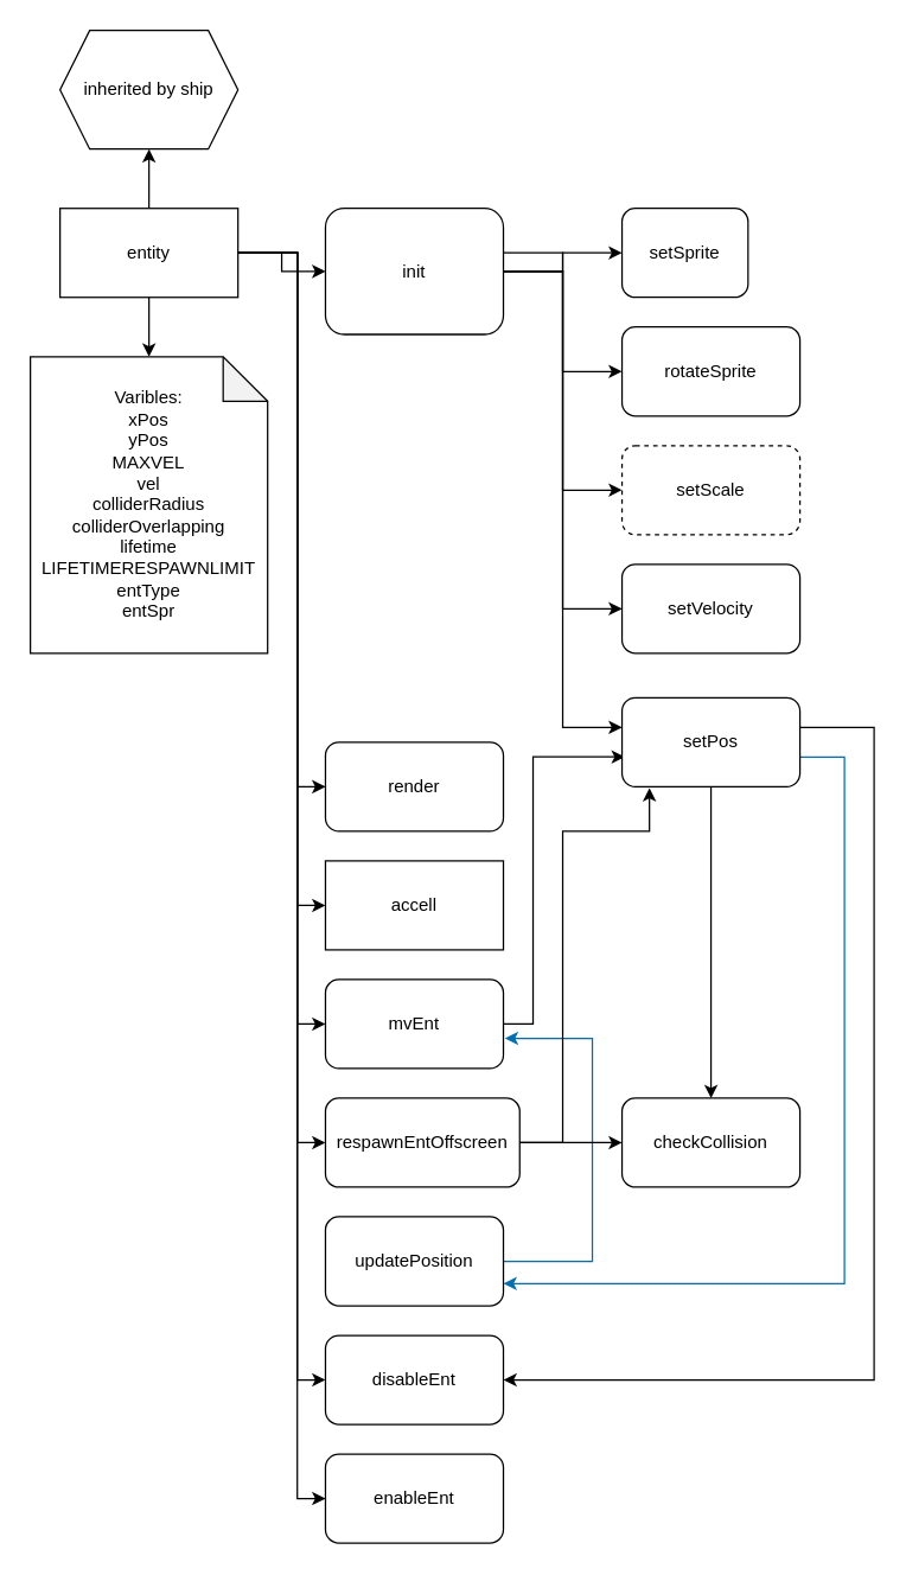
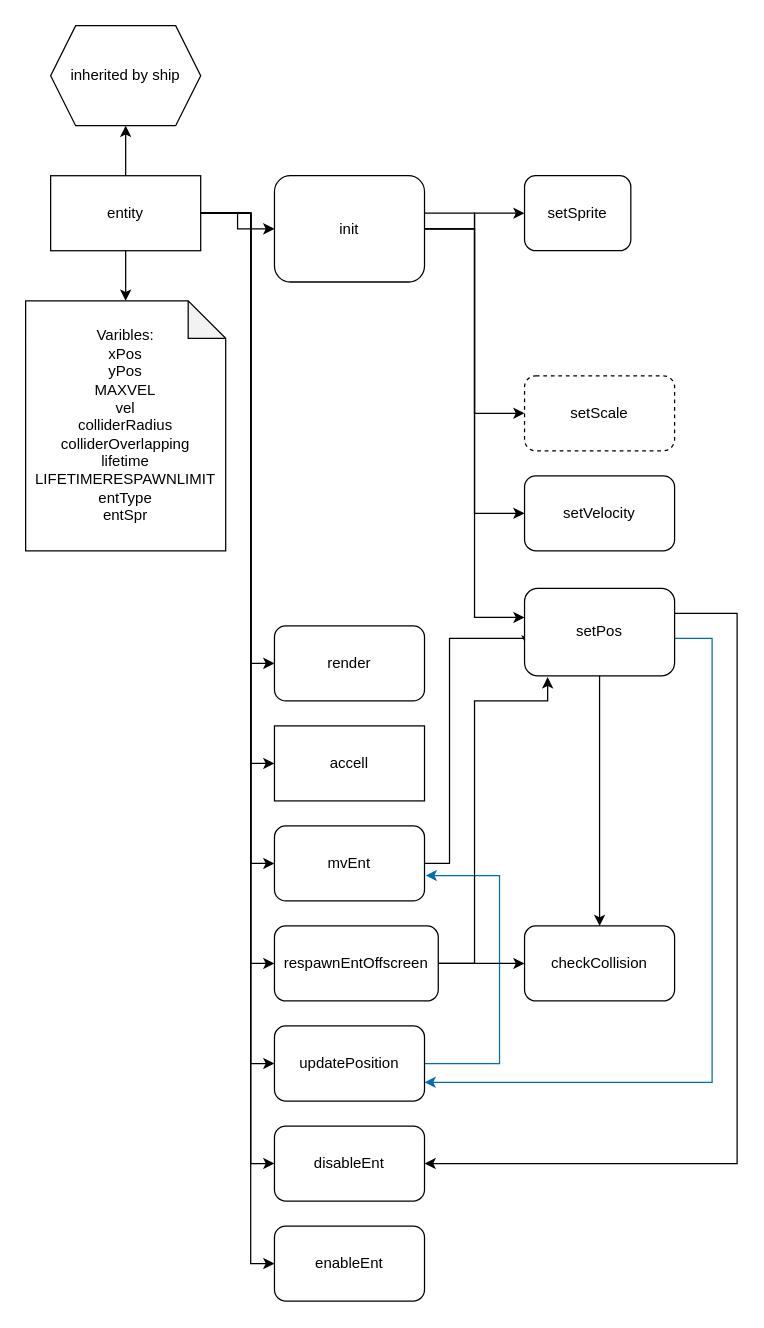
  <mxCell id="0" />
  <mxCell id="1" parent="0" />
  <mxCell id="2" style="edgeStyle=orthogonalEdgeStyle;rounded=0;orthogonalLoop=1;jettySize=auto;html=1;entryX=1;entryY=0.75;entryDx=0;entryDy=0;fillColor=#1ba1e2;strokeColor=#006EAF;" edge="1" parent="1" source="25" target="35"><mxGeometry relative="1" as="geometry"><Array as="points"><mxPoint x="569" y="510" /><mxPoint x="569" y="865" /></Array></mxGeometry></mxCell>
  <mxCell id="3" style="edgeStyle=orthogonalEdgeStyle;rounded=0;orthogonalLoop=1;jettySize=auto;html=1;entryX=1.008;entryY=0.662;entryDx=0;entryDy=0;entryPerimeter=0;fillColor=#1ba1e2;strokeColor=#006EAF;" edge="1" parent="1" source="35" target="30"><mxGeometry relative="1" as="geometry"><Array as="points"><mxPoint x="399" y="850" /><mxPoint x="399" y="700" /></Array></mxGeometry></mxCell>
  <mxCell id="4" style="edgeStyle=orthogonalEdgeStyle;rounded=0;orthogonalLoop=1;jettySize=auto;html=1;entryX=0.016;entryY=0.665;entryDx=0;entryDy=0;entryPerimeter=0;" parent="1" source="30" target="25" edge="1"><mxGeometry relative="1" as="geometry"><Array as="points"><mxPoint x="359" y="690" /><mxPoint x="359" y="510" /></Array><mxPoint x="389" y="530" as="targetPoint" /></mxGeometry></mxCell>
  <mxCell id="5" value="" style="edgeStyle=orthogonalEdgeStyle;rounded=0;orthogonalLoop=1;jettySize=auto;html=1;" parent="1" source="15" target="21" edge="1"><mxGeometry relative="1" as="geometry" /></mxCell>
  <mxCell id="6" style="edgeStyle=orthogonalEdgeStyle;rounded=0;orthogonalLoop=1;jettySize=auto;html=1;entryX=0;entryY=0.5;entryDx=0;entryDy=0;" parent="1" source="15" target="28" edge="1"><mxGeometry relative="1" as="geometry"><Array as="points"><mxPoint x="200" y="170" /><mxPoint x="200" y="530" /></Array></mxGeometry></mxCell>
  <mxCell id="7" style="edgeStyle=orthogonalEdgeStyle;rounded=0;orthogonalLoop=1;jettySize=auto;html=1;entryX=0;entryY=0.5;entryDx=0;entryDy=0;" parent="1" source="15" target="29" edge="1"><mxGeometry relative="1" as="geometry"><Array as="points"><mxPoint x="200" y="170" /><mxPoint x="200" y="610" /></Array></mxGeometry></mxCell>
  <mxCell id="8" style="edgeStyle=orthogonalEdgeStyle;rounded=0;orthogonalLoop=1;jettySize=auto;html=1;entryX=0;entryY=0.5;entryDx=0;entryDy=0;" parent="1" source="15" target="32" edge="1"><mxGeometry relative="1" as="geometry"><Array as="points"><mxPoint x="200" y="170" /><mxPoint x="200" y="770" /></Array></mxGeometry></mxCell>
  <mxCell id="9" style="edgeStyle=orthogonalEdgeStyle;rounded=0;orthogonalLoop=1;jettySize=auto;html=1;entryX=0;entryY=0.5;entryDx=0;entryDy=0;" parent="1" source="15" target="30" edge="1"><mxGeometry relative="1" as="geometry"><Array as="points"><mxPoint x="200" y="170" /><mxPoint x="200" y="690" /></Array></mxGeometry></mxCell>
+ <mxCell id="10" style="edgeStyle=orthogonalEdgeStyle;rounded=0;orthogonalLoop=1;jettySize=auto;html=1;entryX=0;entryY=0.5;entryDx=0;entryDy=0;" edge="1" parent="1" source="15" target="35"><mxGeometry relative="1" as="geometry"><Array as="points"><mxPoint x="200" y="170" /><mxPoint x="200" y="850" /></Array></mxGeometry></mxCell>
  <mxCell id="11" style="edgeStyle=orthogonalEdgeStyle;rounded=0;orthogonalLoop=1;jettySize=auto;html=1;entryX=0;entryY=0.5;entryDx=0;entryDy=0;" edge="1" parent="1" source="15" target="36"><mxGeometry relative="1" as="geometry"><Array as="points"><mxPoint x="200" y="170" /><mxPoint x="200" y="930" /></Array></mxGeometry></mxCell>
  <mxCell id="12" style="edgeStyle=orthogonalEdgeStyle;rounded=0;orthogonalLoop=1;jettySize=auto;html=1;entryX=0;entryY=0.5;entryDx=0;entryDy=0;" edge="1" parent="1" source="15" target="37"><mxGeometry relative="1" as="geometry"><Array as="points"><mxPoint x="200" y="170" /><mxPoint x="200" y="1010" /></Array></mxGeometry></mxCell>
  <mxCell id="13" style="edgeStyle=orthogonalEdgeStyle;rounded=0;orthogonalLoop=1;jettySize=auto;html=1;" edge="1" parent="1" source="15" target="38"><mxGeometry relative="1" as="geometry"><Array as="points"><mxPoint x="90" y="150" /><mxPoint x="90" y="150" /></Array></mxGeometry></mxCell>
  <mxCell id="14" style="edgeStyle=orthogonalEdgeStyle;rounded=0;orthogonalLoop=1;jettySize=auto;html=1;" edge="1" parent="1" source="15" target="40"><mxGeometry relative="1" as="geometry" /></mxCell>
  <mxCell id="15" value="entity" style="rounded=0;whiteSpace=wrap;html=1;" parent="1" vertex="1"><mxGeometry x="40" y="140" width="120" height="60" as="geometry" /></mxCell>
  <mxCell id="16" style="edgeStyle=orthogonalEdgeStyle;rounded=0;orthogonalLoop=1;jettySize=auto;html=1;" parent="1" source="21" target="22" edge="1"><mxGeometry relative="1" as="geometry"><mxPoint x="379" y="170" as="targetPoint" /></mxGeometry></mxCell>
- <mxCell id="17" style="edgeStyle=orthogonalEdgeStyle;rounded=0;orthogonalLoop=1;jettySize=auto;html=1;entryX=0;entryY=0.5;entryDx=0;entryDy=0;" parent="1" source="21" target="26" edge="1"><mxGeometry relative="1" as="geometry" /></mxCell>
  <mxCell id="18" style="edgeStyle=orthogonalEdgeStyle;rounded=0;orthogonalLoop=1;jettySize=auto;html=1;entryX=0;entryY=0.333;entryDx=0;entryDy=0;entryPerimeter=0;" parent="1" source="21" target="25" edge="1"><mxGeometry relative="1" as="geometry" /></mxCell>
  <mxCell id="19" style="edgeStyle=orthogonalEdgeStyle;rounded=0;orthogonalLoop=1;jettySize=auto;html=1;entryX=0;entryY=0.5;entryDx=0;entryDy=0;" parent="1" source="21" target="27" edge="1"><mxGeometry relative="1" as="geometry"><mxPoint x="329" y="400" as="targetPoint" /><Array as="points"><mxPoint x="379" y="170" /><mxPoint x="379" y="330" /></Array></mxGeometry></mxCell>
  <mxCell id="20" style="edgeStyle=orthogonalEdgeStyle;rounded=0;orthogonalLoop=1;jettySize=auto;html=1;entryX=0;entryY=0.5;entryDx=0;entryDy=0;" edge="1" parent="1" source="21" target="39"><mxGeometry relative="1" as="geometry" /></mxCell>
  <mxCell id="21" value="init" style="whiteSpace=wrap;html=1;rounded=1;glass=0;" parent="1" vertex="1"><mxGeometry x="219" y="140" width="120" height="85" as="geometry" /></mxCell>
  <mxCell id="22" value="setSprite" style="rounded=1;whiteSpace=wrap;html=1;" parent="1" vertex="1"><mxGeometry x="419" y="140" width="85" height="60" as="geometry" /></mxCell>
  <mxCell id="23" style="edgeStyle=orthogonalEdgeStyle;rounded=0;orthogonalLoop=1;jettySize=auto;html=1;entryX=0.5;entryY=0;entryDx=0;entryDy=0;" parent="1" source="25" target="34" edge="1"><mxGeometry relative="1" as="geometry" /></mxCell>
  <mxCell id="24" style="edgeStyle=orthogonalEdgeStyle;rounded=0;orthogonalLoop=1;jettySize=auto;html=1;entryX=1;entryY=0.5;entryDx=0;entryDy=0;" edge="1" parent="1" source="25" target="36"><mxGeometry relative="1" as="geometry"><Array as="points"><mxPoint x="589" y="490" /><mxPoint x="589" y="930" /></Array></mxGeometry></mxCell>
- <mxCell id="25" value="setPos" style="rounded=1;whiteSpace=wrap;html=1;" parent="1" vertex="1"><mxGeometry x="419" y="470" width="120" height="60" as="geometry" /></mxCell>
- <mxCell id="26" value="rotateSprite" style="rounded=1;whiteSpace=wrap;html=1;" parent="1" vertex="1"><mxGeometry x="419" y="220" width="120" height="60" as="geometry" /></mxCell>
+ <mxCell id="25" value="setPos" style="rounded=1;whiteSpace=wrap;html=1;" parent="1" vertex="1"><mxGeometry x="419" y="470" width="120" height="70" as="geometry" /></mxCell>
  <mxCell id="27" value="setScale" style="rounded=1;whiteSpace=wrap;html=1;dashed=1;" parent="1" vertex="1"><mxGeometry x="419" y="300" width="120" height="60" as="geometry" /></mxCell>
  <mxCell id="28" value="render" style="whiteSpace=wrap;html=1;rounded=1;glass=0;" parent="1" vertex="1"><mxGeometry x="219" y="500" width="120" height="60" as="geometry" /></mxCell>
  <mxCell id="29" value="accell" style="whiteSpace=wrap;html=1;glass=0;rounded=0;" parent="1" vertex="1"><mxGeometry x="219" y="580" width="120" height="60" as="geometry" /></mxCell>
  <mxCell id="30" value="mvEnt" style="rounded=1;whiteSpace=wrap;html=1;" parent="1" vertex="1"><mxGeometry x="219" y="660" width="120" height="60" as="geometry" /></mxCell>
  <mxCell id="31" style="edgeStyle=orthogonalEdgeStyle;rounded=0;orthogonalLoop=1;jettySize=auto;html=1;entryX=0;entryY=0.5;entryDx=0;entryDy=0;" parent="1" source="32" target="34" edge="1"><mxGeometry relative="1" as="geometry" /></mxCell>
  <mxCell id="32" value="respawnEntOffscreen" style="rounded=1;whiteSpace=wrap;html=1;" parent="1" vertex="1"><mxGeometry x="219" y="740" width="131" height="60" as="geometry" /></mxCell>
  <mxCell id="33" style="edgeStyle=orthogonalEdgeStyle;rounded=0;orthogonalLoop=1;jettySize=auto;html=1;entryX=0.154;entryY=1.014;entryDx=0;entryDy=0;entryPerimeter=0;" parent="1" source="32" target="25" edge="1"><mxGeometry relative="1" as="geometry"><Array as="points"><mxPoint x="379" y="770" /><mxPoint x="379" y="560" /><mxPoint x="438" y="560" /></Array></mxGeometry></mxCell>
  <mxCell id="34" value="checkCollision" style="rounded=1;whiteSpace=wrap;html=1;" parent="1" vertex="1"><mxGeometry x="419" y="740" width="120" height="60" as="geometry" /></mxCell>
  <mxCell id="35" value="updatePosition" style="rounded=1;whiteSpace=wrap;html=1;" vertex="1" parent="1"><mxGeometry x="219" y="820" width="120" height="60" as="geometry" /></mxCell>
  <mxCell id="36" value="disableEnt" style="rounded=1;whiteSpace=wrap;html=1;" vertex="1" parent="1"><mxGeometry x="219" y="900" width="120" height="60" as="geometry" /></mxCell>
  <mxCell id="37" value="enableEnt" style="rounded=1;whiteSpace=wrap;html=1;" vertex="1" parent="1"><mxGeometry x="219" y="980" width="120" height="60" as="geometry" /></mxCell>
  <mxCell id="38" value="inherited by ship" style="shape=hexagon;perimeter=hexagonPerimeter2;whiteSpace=wrap;html=1;fixedSize=1;" vertex="1" parent="1"><mxGeometry x="40" y="20" width="120" height="80" as="geometry" /></mxCell>
  <mxCell id="39" value="setVelocity" style="whiteSpace=wrap;html=1;rounded=1;glass=0;" vertex="1" parent="1"><mxGeometry x="419" y="380" width="120" height="60" as="geometry" /></mxCell>
  <mxCell id="40" value="&lt;div&gt;Varibles:&lt;/div&gt;xPos&lt;div&gt;yPos&lt;/div&gt;&lt;div&gt;MAXVEL&lt;/div&gt;&lt;div&gt;vel&lt;/div&gt;&lt;div&gt;colliderRadius&lt;/div&gt;&lt;div&gt;colliderOverlapping&lt;/div&gt;&lt;div&gt;lifetime&lt;/div&gt;&lt;div&gt;LIFETIMERESPAWNLIMIT&lt;/div&gt;&lt;div&gt;entType&lt;/div&gt;&lt;div&gt;entSpr&lt;/div&gt;" style="shape=note;whiteSpace=wrap;html=1;backgroundOutline=1;darkOpacity=0.05;" vertex="1" parent="1"><mxGeometry x="20" y="240" width="160" height="200" as="geometry" /></mxCell>
